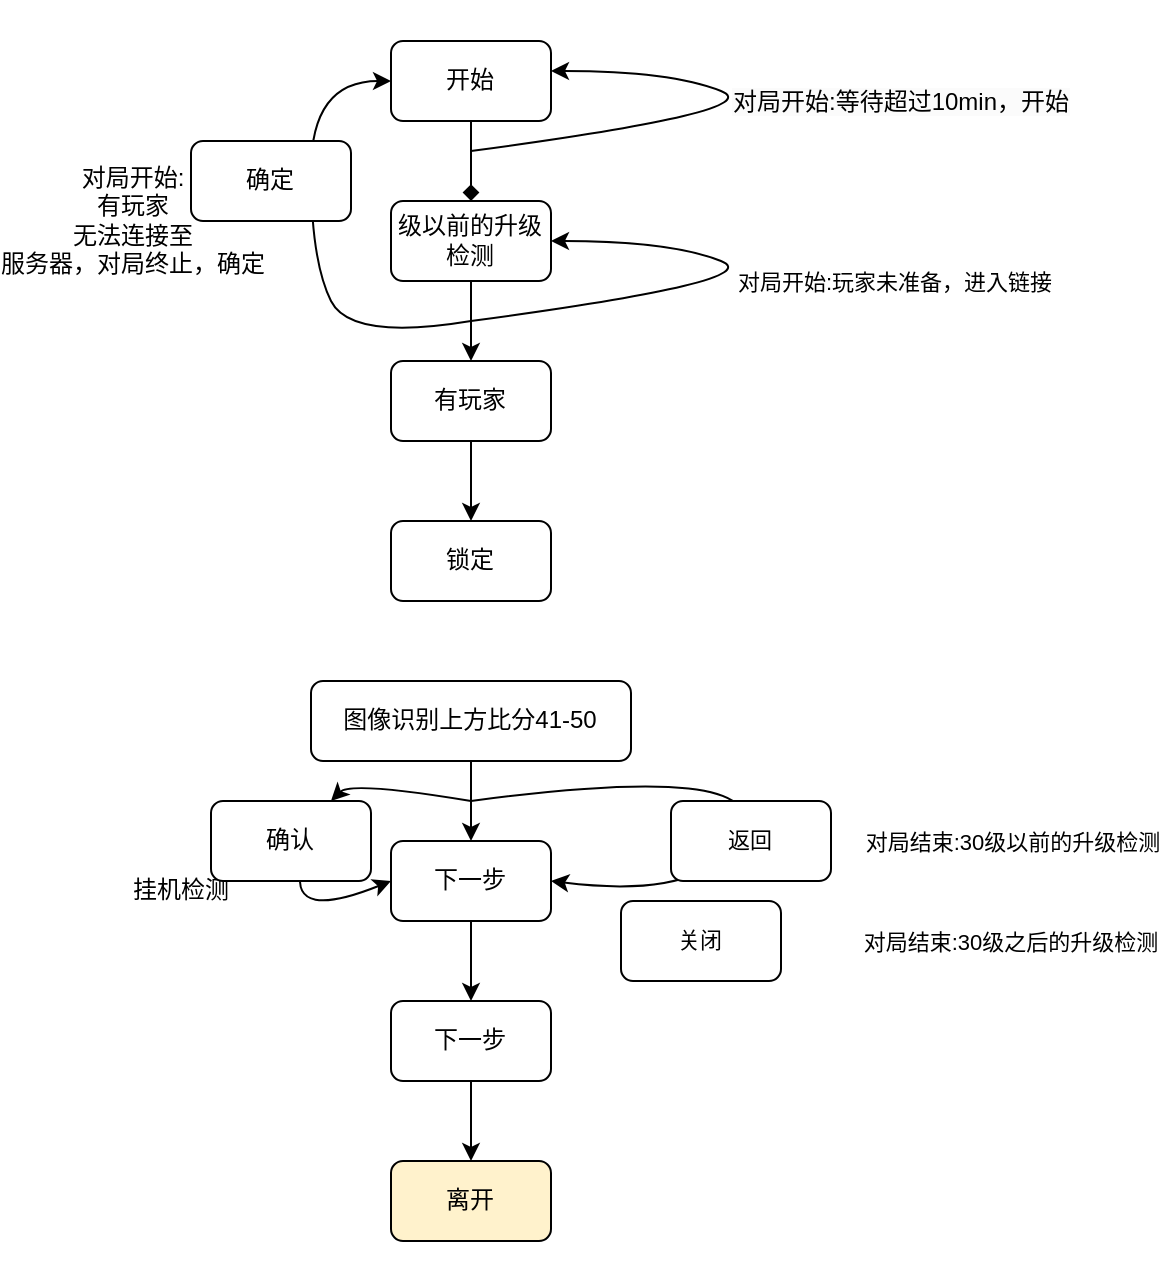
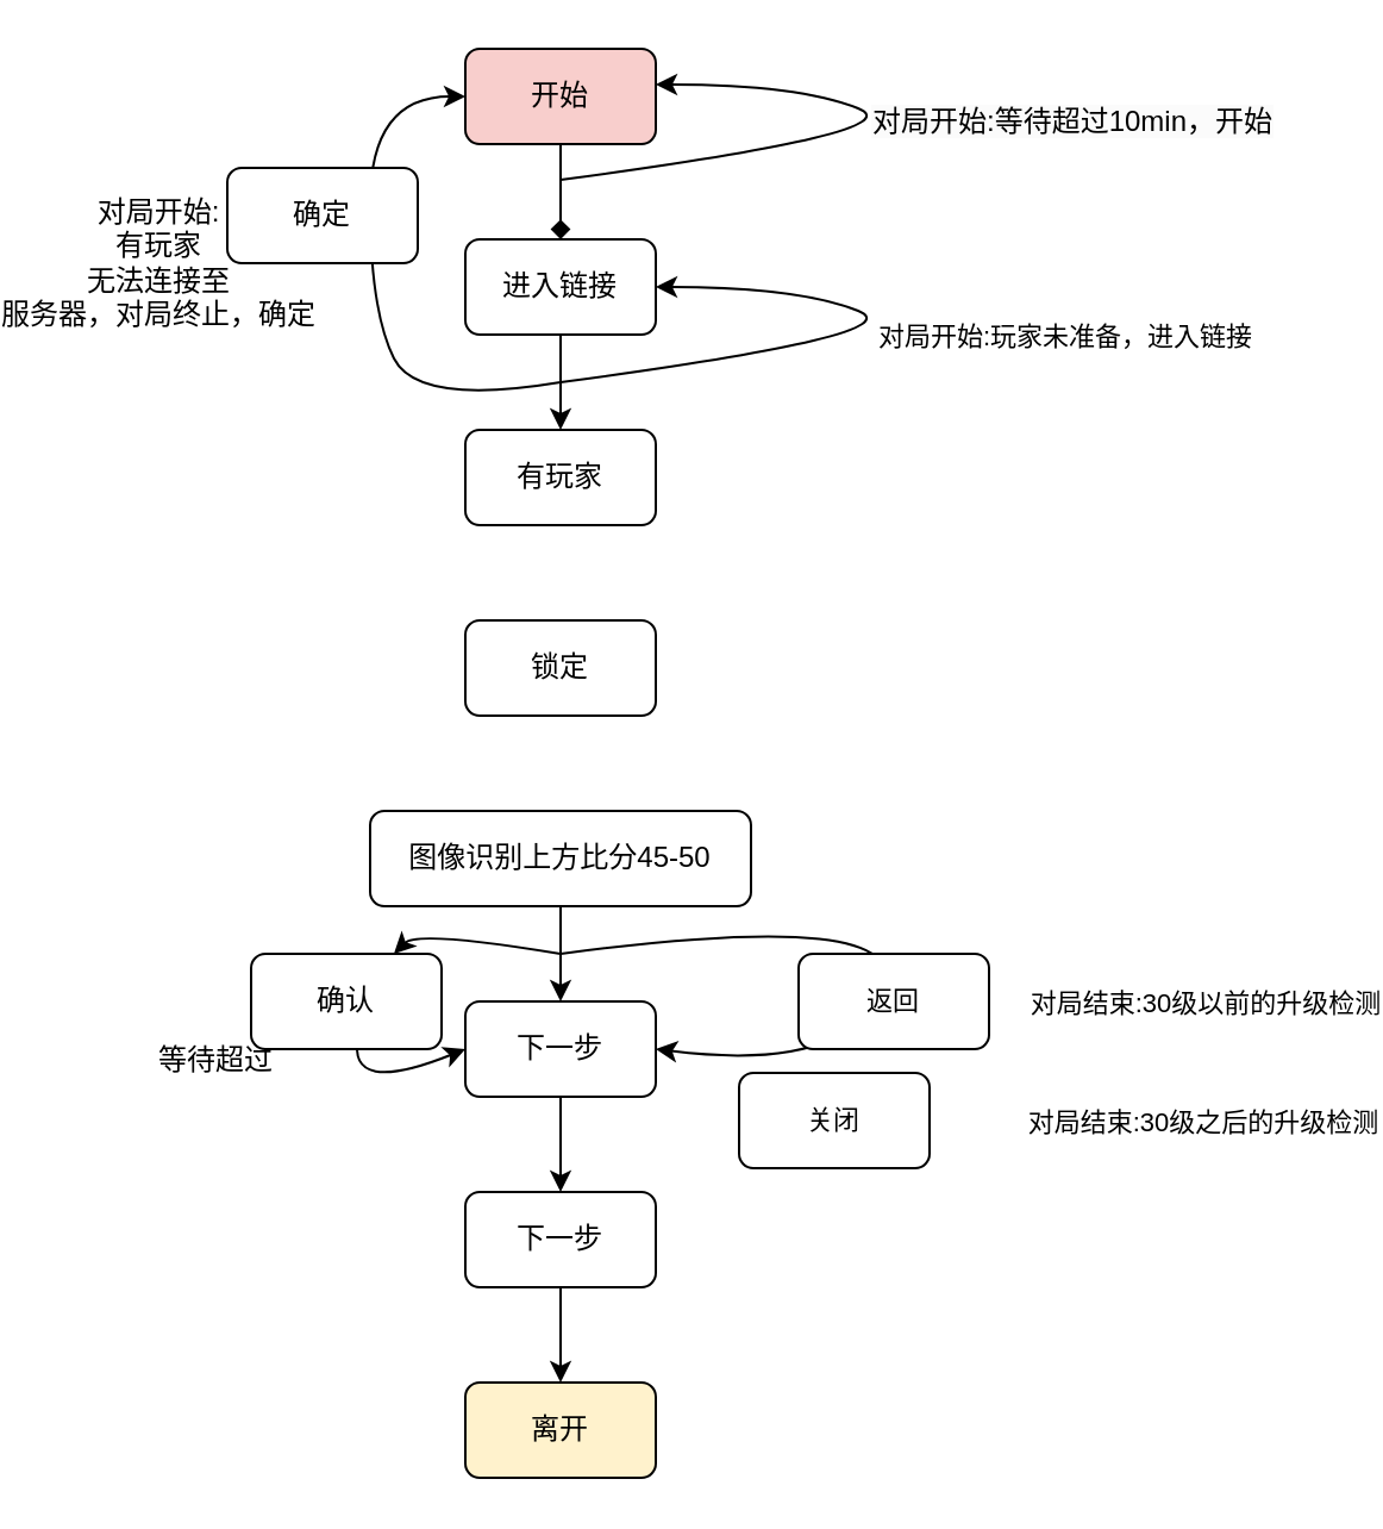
  <mxCell id="0" />
  <mxCell id="1" parent="0" />
  <mxCell id="2" style="edgeStyle=orthogonalEdgeStyle;rounded=0;orthogonalLoop=1;jettySize=auto;html=1;exitX=0.5;exitY=1;exitDx=0;exitDy=0;entryX=0.5;entryY=0;entryDx=0;entryDy=0;endArrow=diamond;" edge="1" parent="1" source="3" target="5"><mxGeometry relative="1" as="geometry" /></mxCell>
- <mxCell id="3" value="开始" style="rounded=1;whiteSpace=wrap;html=1;fontSize=12;glass=0;strokeWidth=1;shadow=0;" parent="1" vertex="1"><mxGeometry x="160" y="20" width="80" height="40" as="geometry" /></mxCell>
+ <mxCell id="3" value="开始" style="rounded=1;whiteSpace=wrap;html=1;fontSize=12;glass=0;strokeWidth=1;shadow=0;fillColor=#f8cecc;" parent="1" vertex="1"><mxGeometry x="160" y="20" width="80" height="40" as="geometry" /></mxCell>
  <mxCell id="4" style="edgeStyle=orthogonalEdgeStyle;rounded=0;orthogonalLoop=1;jettySize=auto;html=1;exitX=0.5;exitY=1;exitDx=0;exitDy=0;entryX=0.5;entryY=0;entryDx=0;entryDy=0;" edge="1" parent="1" source="5" target="7"><mxGeometry relative="1" as="geometry" /></mxCell>
- <mxCell id="5" value="级以前的升级检测" style="rounded=1;whiteSpace=wrap;html=1;" vertex="1" parent="1"><mxGeometry x="160" y="100" width="80" height="40" as="geometry" /></mxCell>
- <mxCell id="6" style="edgeStyle=orthogonalEdgeStyle;rounded=0;orthogonalLoop=1;jettySize=auto;html=1;exitX=0.5;exitY=1;exitDx=0;exitDy=0;entryX=0.5;entryY=0;entryDx=0;entryDy=0;" edge="1" parent="1" source="7" target="8"><mxGeometry relative="1" as="geometry" /></mxCell>
+ <mxCell id="5" value="进入链接" style="rounded=1;whiteSpace=wrap;html=1;" vertex="1" parent="1"><mxGeometry x="160" y="100" width="80" height="40" as="geometry" /></mxCell>
  <mxCell id="7" value="有玩家" style="rounded=1;whiteSpace=wrap;html=1;" vertex="1" parent="1"><mxGeometry x="160" y="180" width="80" height="40" as="geometry" /></mxCell>
  <mxCell id="8" value="锁定" style="rounded=1;whiteSpace=wrap;html=1;" vertex="1" parent="1"><mxGeometry x="160" y="260" width="80" height="40" as="geometry" /></mxCell>
  <mxCell id="9" style="edgeStyle=orthogonalEdgeStyle;rounded=0;orthogonalLoop=1;jettySize=auto;html=1;exitX=0.5;exitY=1;exitDx=0;exitDy=0;entryX=0.5;entryY=0;entryDx=0;entryDy=0;" edge="1" parent="1" source="10" target="12"><mxGeometry relative="1" as="geometry" /></mxCell>
- <mxCell id="10" value="图像识别上方比分41-50" style="rounded=1;whiteSpace=wrap;html=1;" vertex="1" parent="1"><mxGeometry x="120" y="340" width="160" height="40" as="geometry" /></mxCell>
+ <mxCell id="10" value="图像识别上方比分45-50" style="rounded=1;whiteSpace=wrap;html=1;" vertex="1" parent="1"><mxGeometry x="120" y="340" width="160" height="40" as="geometry" /></mxCell>
  <mxCell id="11" style="edgeStyle=orthogonalEdgeStyle;rounded=0;orthogonalLoop=1;jettySize=auto;html=1;exitX=0.5;exitY=1;exitDx=0;exitDy=0;entryX=0.5;entryY=0;entryDx=0;entryDy=0;" edge="1" parent="1" source="12" target="14"><mxGeometry relative="1" as="geometry" /></mxCell>
  <mxCell id="12" value="下一步" style="rounded=1;whiteSpace=wrap;html=1;" vertex="1" parent="1"><mxGeometry x="160" y="420" width="80" height="40" as="geometry" /></mxCell>
  <mxCell id="13" style="edgeStyle=orthogonalEdgeStyle;rounded=0;orthogonalLoop=1;jettySize=auto;html=1;exitX=0.5;exitY=1;exitDx=0;exitDy=0;entryX=0.5;entryY=0;entryDx=0;entryDy=0;" edge="1" parent="1" source="14" target="15"><mxGeometry relative="1" as="geometry" /></mxCell>
  <mxCell id="14" value="下一步" style="rounded=1;whiteSpace=wrap;html=1;" vertex="1" parent="1"><mxGeometry x="160" y="500" width="80" height="40" as="geometry" /></mxCell>
  <mxCell id="15" value="离开" style="rounded=1;whiteSpace=wrap;html=1;fillColor=#fff2cc;" vertex="1" parent="1"><mxGeometry x="160" y="580" width="80" height="40" as="geometry" /></mxCell>
  <mxCell id="16" value="" style="curved=1;endArrow=classic;html=1;rounded=0;entryX=1;entryY=0.5;entryDx=0;entryDy=0;" edge="1" parent="1" target="5"><mxGeometry width="50" height="50" relative="1" as="geometry"><mxPoint x="200" y="160" as="sourcePoint" /><mxPoint x="270" y="200" as="targetPoint" /><Array as="points"><mxPoint x="350" y="140" /><mxPoint x="300" y="120" /></Array></mxGeometry></mxCell>
  <mxCell id="17" value="对局开始:玩家未准备，进入链接" style="edgeLabel;html=1;align=center;verticalAlign=middle;resizable=0;points=[];" vertex="1" connectable="0" parent="16"><mxGeometry x="-0.034" y="5" relative="1" as="geometry"><mxPoint x="85" y="2" as="offset" /></mxGeometry></mxCell>
  <mxCell id="18" value="" style="curved=1;endArrow=classic;html=1;rounded=0;entryX=1;entryY=0.5;entryDx=0;entryDy=0;" edge="1" parent="1"><mxGeometry width="50" height="50" relative="1" as="geometry"><mxPoint x="200" y="75" as="sourcePoint" /><mxPoint x="240" y="35" as="targetPoint" /><Array as="points"><mxPoint x="350" y="55" /><mxPoint x="300" y="35" /></Array></mxGeometry></mxCell>
  <mxCell id="19" value="&lt;span style=&quot;font-size: 12px; background-color: rgb(251, 251, 251);&quot;&gt;对局开始:等待超过10min，开始&lt;/span&gt;" style="edgeLabel;html=1;align=center;verticalAlign=middle;resizable=0;points=[];" vertex="1" connectable="0" parent="18"><mxGeometry x="-0.034" y="5" relative="1" as="geometry"><mxPoint x="88" y="-3" as="offset" /></mxGeometry></mxCell>
  <mxCell id="20" value="" style="curved=1;endArrow=classic;html=1;rounded=0;entryX=0;entryY=0.5;entryDx=0;entryDy=0;" edge="1" parent="1" target="3"><mxGeometry width="50" height="50" relative="1" as="geometry"><mxPoint x="200" y="160" as="sourcePoint" /><mxPoint x="340" y="210" as="targetPoint" /><Array as="points"><mxPoint x="140" y="170" /><mxPoint x="120" y="130" /><mxPoint x="120" y="40" /></Array></mxGeometry></mxCell>
  <mxCell id="21" value="&lt;span style=&quot;font-size: 12px;&quot;&gt;对局开始:&lt;/span&gt;&lt;div&gt;&lt;span style=&quot;font-size: 12px;&quot;&gt;有玩家&lt;/span&gt;&lt;/div&gt;&lt;div&gt;&lt;span style=&quot;font-size: 12px;&quot;&gt;无法连接至&lt;/span&gt;&lt;/div&gt;&lt;div&gt;&lt;span style=&quot;font-size: 12px;&quot;&gt;服务器，对局终止，确定&lt;/span&gt;&lt;br&gt;&lt;/div&gt;" style="edgeLabel;html=1;align=center;verticalAlign=middle;resizable=0;points=[];" vertex="1" connectable="0" parent="20"><mxGeometry x="-0.034" y="5" relative="1" as="geometry"><mxPoint x="-85" y="-12" as="offset" /></mxGeometry></mxCell>
  <mxCell id="22" value="确定" style="rounded=1;whiteSpace=wrap;html=1;" vertex="1" parent="1"><mxGeometry x="60" y="70" width="80" height="40" as="geometry" /></mxCell>
  <mxCell id="23" value="" style="curved=1;endArrow=classic;html=1;rounded=0;entryX=1;entryY=0.5;entryDx=0;entryDy=0;" edge="1" parent="1" target="12"><mxGeometry width="50" height="50" relative="1" as="geometry"><mxPoint x="200" y="400" as="sourcePoint" /><mxPoint x="240" y="360" as="targetPoint" /><Array as="points"><mxPoint x="350" y="380" /><mxPoint x="320" y="450" /></Array></mxGeometry></mxCell>
  <mxCell id="24" value="对局结束:30级以前的升级检测" style="edgeLabel;html=1;align=center;verticalAlign=middle;resizable=0;points=[];" vertex="1" connectable="0" parent="23"><mxGeometry x="-0.034" y="5" relative="1" as="geometry"><mxPoint x="123" y="45" as="offset" /></mxGeometry></mxCell>
  <mxCell id="25" value="&lt;span style=&quot;font-size: 11px; text-wrap: nowrap; background-color: rgb(255, 255, 255);&quot;&gt;返回&lt;/span&gt;" style="rounded=1;whiteSpace=wrap;html=1;" vertex="1" parent="1"><mxGeometry x="300" y="400" width="80" height="40" as="geometry" /></mxCell>
  <mxCell id="26" value="" style="curved=1;endArrow=classic;html=1;rounded=0;" edge="1" parent="1" source="31"><mxGeometry width="50" height="50" relative="1" as="geometry"><mxPoint x="200" y="400" as="sourcePoint" /><mxPoint x="160" y="440" as="targetPoint" /><Array as="points"><mxPoint x="120" y="410" /><mxPoint x="110" y="460" /></Array></mxGeometry></mxCell>
  <mxCell id="27" value="&lt;span style=&quot;font-size: 11px; text-wrap: nowrap; background-color: rgb(255, 255, 255);&quot;&gt;关闭&lt;/span&gt;" style="rounded=1;whiteSpace=wrap;html=1;" vertex="1" parent="1"><mxGeometry x="275" y="450" width="80" height="40" as="geometry" /></mxCell>
- <mxCell id="28" value="挂机检测" style="text;html=1;align=center;verticalAlign=middle;resizable=0;points=[];autosize=1;strokeColor=none;fillColor=none;" vertex="1" parent="1"><mxGeometry x="20" y="430" width="70" height="30" as="geometry" /></mxCell>
+ <mxCell id="28" value="等待超过" style="text;html=1;align=center;verticalAlign=middle;resizable=0;points=[];autosize=1;strokeColor=none;fillColor=none;" vertex="1" parent="1"><mxGeometry x="20" y="430" width="70" height="30" as="geometry" /></mxCell>
  <mxCell id="29" value="" style="curved=1;endArrow=classic;html=1;rounded=0;" edge="1" parent="1" target="31"><mxGeometry width="50" height="50" relative="1" as="geometry"><mxPoint x="200" y="400" as="sourcePoint" /><mxPoint x="160" y="440" as="targetPoint" /><Array as="points"><mxPoint x="140" y="390" /></Array></mxGeometry></mxCell>
  <mxCell id="30" value="对局结束:30级之后的升级检测" style="edgeLabel;html=1;align=center;verticalAlign=middle;resizable=0;points=[];" vertex="1" connectable="0" parent="29"><mxGeometry x="-0.034" y="5" relative="1" as="geometry"><mxPoint x="306" y="71" as="offset" /></mxGeometry></mxCell>
  <mxCell id="31" value="&lt;span style=&quot;text-wrap: nowrap;&quot;&gt;确认&lt;/span&gt;" style="rounded=1;whiteSpace=wrap;html=1;" vertex="1" parent="1"><mxGeometry x="70" y="400" width="80" height="40" as="geometry" /></mxCell>
